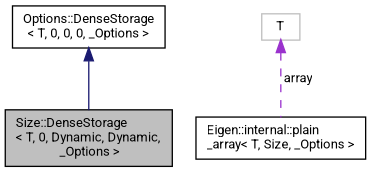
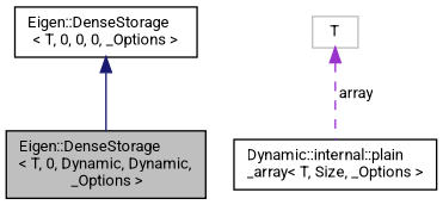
  digraph {
    fontname=Roboto
    node [color=black fillcolor=white fontname=Roboto fontsize=10 shape=record style=filled]
    edge [dir=back fontname=Roboto fontsize=10 labelfontname=Helvetica labelfontsize=10]
-   n1 [fillcolor=grey75 fontcolor=black height=0.2 label="Size::DenseStorage\l\< T, 0, Dynamic, Dynamic,\l _Options \>" width=0.4]
-   n2 [height=0.2 label="Options::DenseStorage\l\< T, 0, 0, 0, _Options \>" width=0.4]
-   n3 [height=0.2 label="Eigen::internal::plain\l_array\< T, Size, _Options \>" width=0.4]
+   n1 [fillcolor=grey75 fontcolor=black height=0.2 label="Eigen::DenseStorage\l\< T, 0, Dynamic, Dynamic,\l _Options \>" width=0.4]
+   n2 [height=0.2 label="Eigen::DenseStorage\l\< T, 0, 0, 0, _Options \>" width=0.4]
+   n3 [height=0.2 label="Dynamic::internal::plain\l_array\< T, Size, _Options \>" width=0.4]
    n4 [color=grey75 height=0.2 label=T width=0.4]
    n2 -> n1 [color=midnightblue style=solid]
    n4 -> n3 [color=darkorchid3 label=" array" style=dashed]
  }
